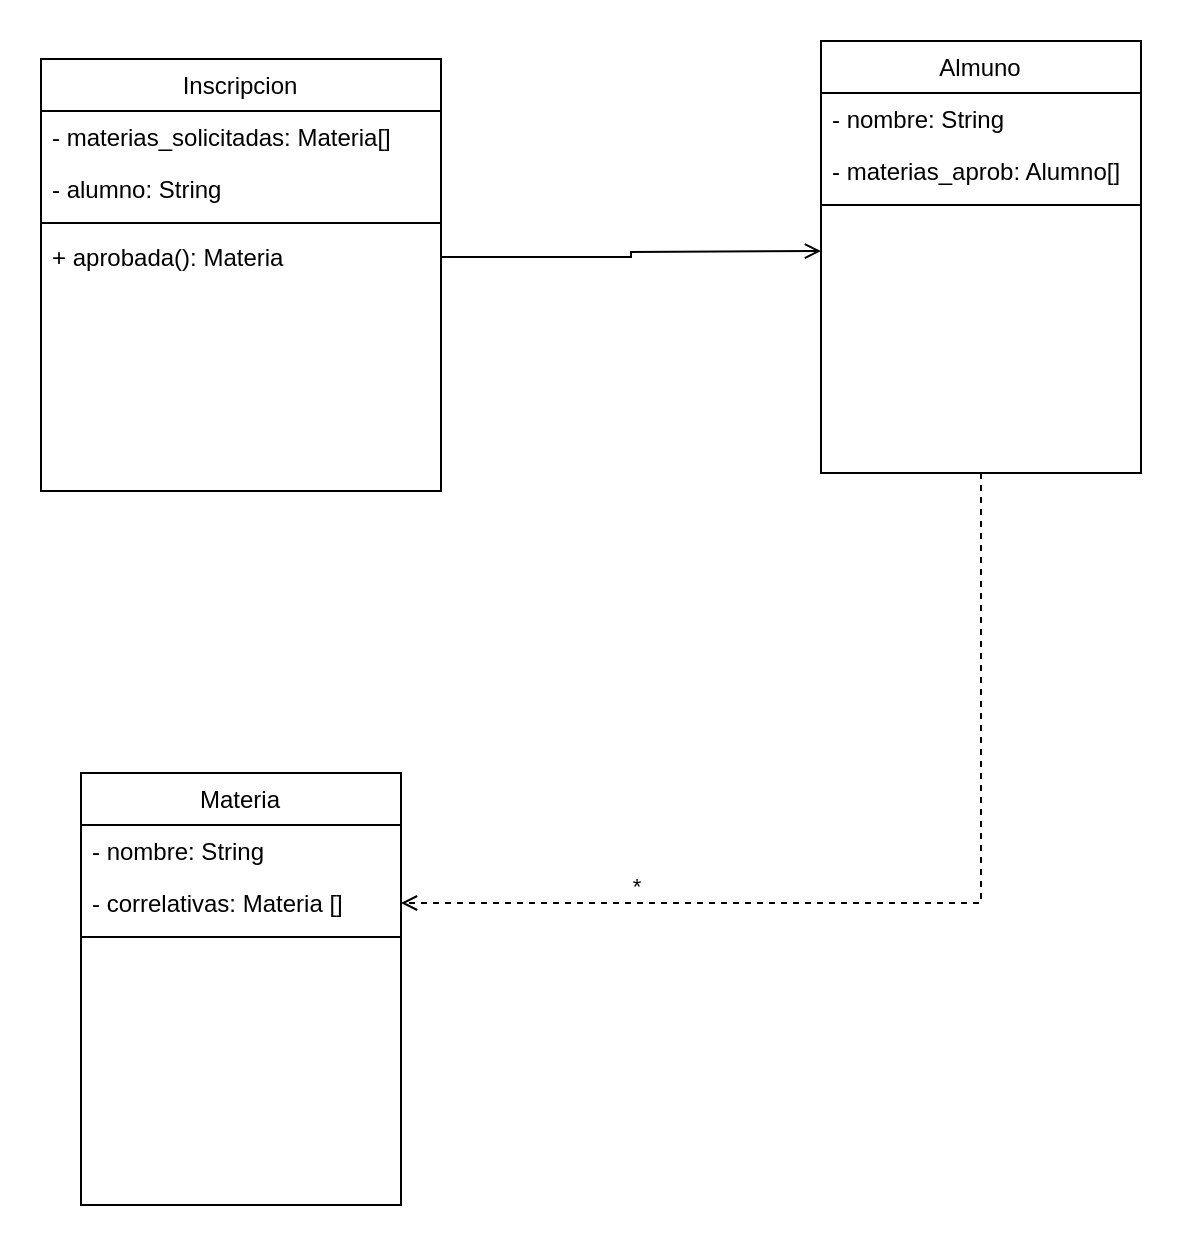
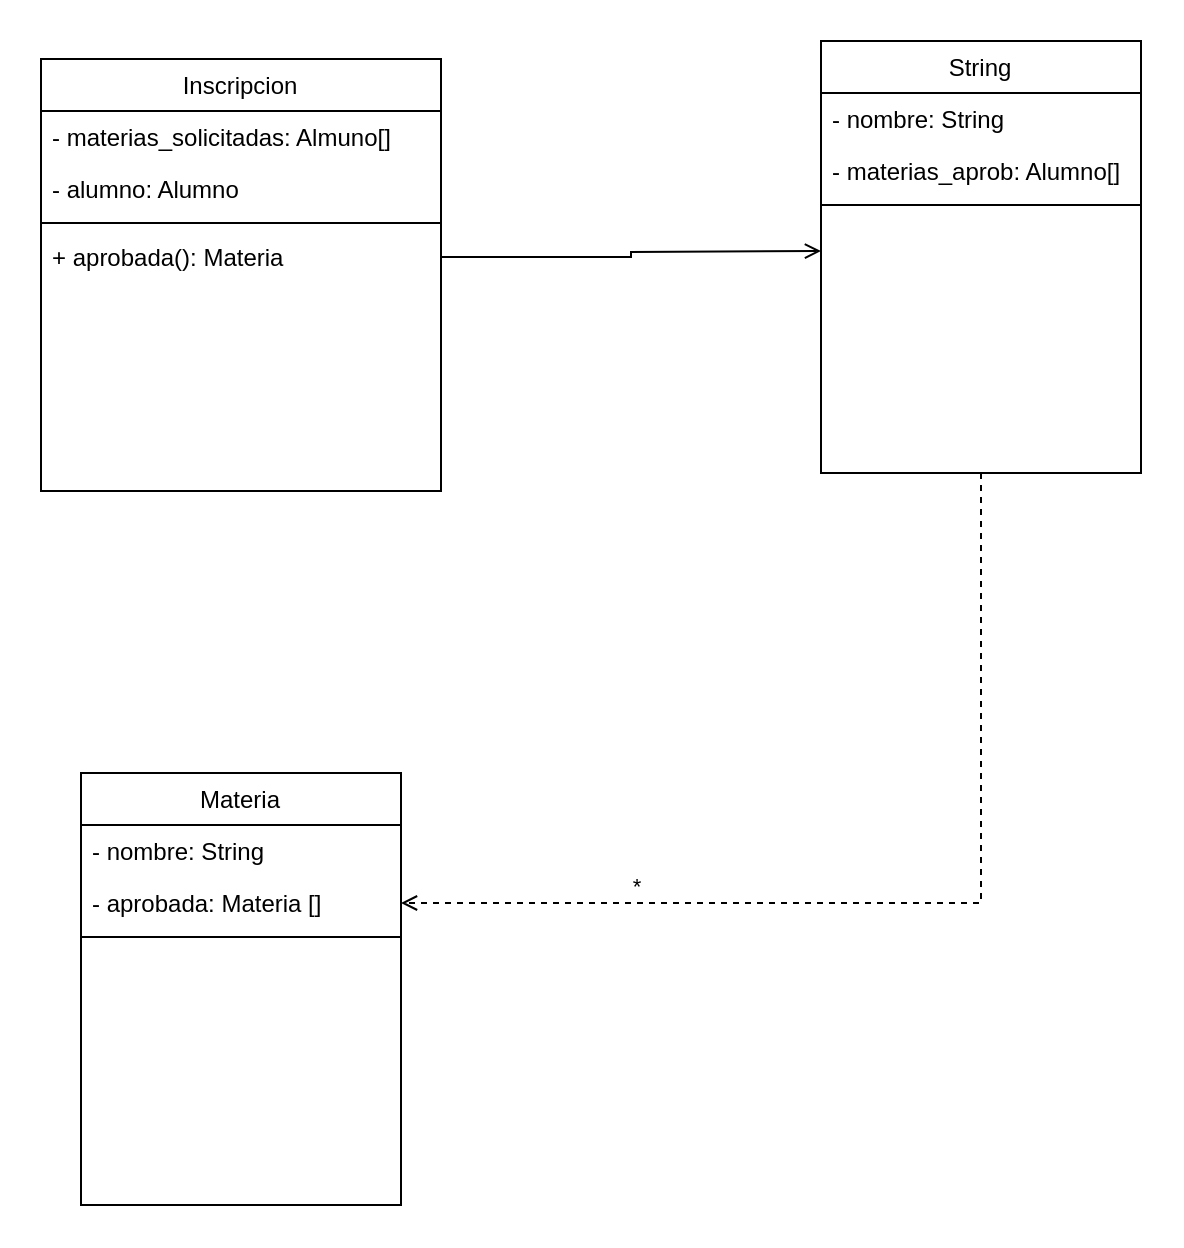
  <mxCell id="0" />
  <mxCell id="1" parent="0" />
  <mxCell id="2" value="Inscripcion" style="swimlane;fontStyle=0;align=center;verticalAlign=top;childLayout=stackLayout;horizontal=1;startSize=26;horizontalStack=0;resizeParent=1;resizeLast=0;collapsible=1;marginBottom=0;rounded=0;shadow=0;strokeWidth=1;" parent="1" vertex="1"><mxGeometry x="20" y="29" width="200" height="216" as="geometry"><mxRectangle x="550" y="140" width="160" height="26" as="alternateBounds" /></mxGeometry></mxCell>
- <mxCell id="3" value="- materias_solicitadas: Materia[]" style="text;align=left;verticalAlign=top;spacingLeft=4;spacingRight=4;overflow=hidden;rotatable=0;points=[[0,0.5],[1,0.5]];portConstraint=eastwest;" parent="2" vertex="1"><mxGeometry y="26" width="200" height="26" as="geometry" /></mxCell>
- <mxCell id="4" value="- alumno: String" style="text;align=left;verticalAlign=top;spacingLeft=4;spacingRight=4;overflow=hidden;rotatable=0;points=[[0,0.5],[1,0.5]];portConstraint=eastwest;" parent="2" vertex="1"><mxGeometry y="52" width="200" height="26" as="geometry" /></mxCell>
+ <mxCell id="3" value="- materias_solicitadas: Almuno[]" style="text;align=left;verticalAlign=top;spacingLeft=4;spacingRight=4;overflow=hidden;rotatable=0;points=[[0,0.5],[1,0.5]];portConstraint=eastwest;" parent="2" vertex="1"><mxGeometry y="26" width="200" height="26" as="geometry" /></mxCell>
+ <mxCell id="4" value="- alumno: Alumno" style="text;align=left;verticalAlign=top;spacingLeft=4;spacingRight=4;overflow=hidden;rotatable=0;points=[[0,0.5],[1,0.5]];portConstraint=eastwest;" parent="2" vertex="1"><mxGeometry y="52" width="200" height="26" as="geometry" /></mxCell>
  <mxCell id="5" value="" style="line;html=1;strokeWidth=1;align=left;verticalAlign=middle;spacingTop=-1;spacingLeft=3;spacingRight=3;rotatable=0;labelPosition=right;points=[];portConstraint=eastwest;" parent="2" vertex="1"><mxGeometry y="78" width="200" height="8" as="geometry" /></mxCell>
  <mxCell id="6" value="+ aprobada(): Materia" style="text;align=left;verticalAlign=top;spacingLeft=4;spacingRight=4;overflow=hidden;rotatable=0;points=[[0,0.5],[1,0.5]];portConstraint=eastwest;" parent="2" vertex="1"><mxGeometry y="86" width="200" height="26" as="geometry" /></mxCell>
  <mxCell id="7" style="edgeStyle=orthogonalEdgeStyle;rounded=0;orthogonalLoop=1;jettySize=auto;html=1;entryX=1;entryY=0.5;entryDx=0;entryDy=0;endArrow=open;endFill=0;dashed=1;" parent="1" source="9" target="15" edge="1"><mxGeometry relative="1" as="geometry" /></mxCell>
  <mxCell id="8" value="*" style="edgeLabel;html=1;align=center;verticalAlign=middle;resizable=0;points=[];" parent="7" vertex="1" connectable="0"><mxGeometry x="0.365" y="2" relative="1" as="geometry"><mxPoint x="-43" y="-11" as="offset" /></mxGeometry></mxCell>
- <mxCell id="9" value="Almuno" style="swimlane;fontStyle=0;align=center;verticalAlign=top;childLayout=stackLayout;horizontal=1;startSize=26;horizontalStack=0;resizeParent=1;resizeLast=0;collapsible=1;marginBottom=0;rounded=0;shadow=0;strokeWidth=1;" parent="1" vertex="1"><mxGeometry x="410" y="20" width="160" height="216" as="geometry"><mxRectangle x="550" y="140" width="160" height="26" as="alternateBounds" /></mxGeometry></mxCell>
+ <mxCell id="9" value="String" style="swimlane;fontStyle=0;align=center;verticalAlign=top;childLayout=stackLayout;horizontal=1;startSize=26;horizontalStack=0;resizeParent=1;resizeLast=0;collapsible=1;marginBottom=0;rounded=0;shadow=0;strokeWidth=1;" parent="1" vertex="1"><mxGeometry x="410" y="20" width="160" height="216" as="geometry"><mxRectangle x="550" y="140" width="160" height="26" as="alternateBounds" /></mxGeometry></mxCell>
  <mxCell id="10" value="- nombre: String" style="text;align=left;verticalAlign=top;spacingLeft=4;spacingRight=4;overflow=hidden;rotatable=0;points=[[0,0.5],[1,0.5]];portConstraint=eastwest;" parent="9" vertex="1"><mxGeometry y="26" width="160" height="26" as="geometry" /></mxCell>
  <mxCell id="11" value="- materias_aprob: Alumno[]" style="text;align=left;verticalAlign=top;spacingLeft=4;spacingRight=4;overflow=hidden;rotatable=0;points=[[0,0.5],[1,0.5]];portConstraint=eastwest;" parent="9" vertex="1"><mxGeometry y="52" width="160" height="26" as="geometry" /></mxCell>
  <mxCell id="12" value="" style="line;html=1;strokeWidth=1;align=left;verticalAlign=middle;spacingTop=-1;spacingLeft=3;spacingRight=3;rotatable=0;labelPosition=right;points=[];portConstraint=eastwest;" parent="9" vertex="1"><mxGeometry y="78" width="160" height="8" as="geometry" /></mxCell>
  <mxCell id="13" value="Materia" style="swimlane;fontStyle=0;align=center;verticalAlign=top;childLayout=stackLayout;horizontal=1;startSize=26;horizontalStack=0;resizeParent=1;resizeLast=0;collapsible=1;marginBottom=0;rounded=0;shadow=0;strokeWidth=1;" parent="1" vertex="1"><mxGeometry x="40" y="386" width="160" height="216" as="geometry"><mxRectangle x="550" y="140" width="160" height="26" as="alternateBounds" /></mxGeometry></mxCell>
  <mxCell id="14" value="- nombre: String" style="text;align=left;verticalAlign=top;spacingLeft=4;spacingRight=4;overflow=hidden;rotatable=0;points=[[0,0.5],[1,0.5]];portConstraint=eastwest;" parent="13" vertex="1"><mxGeometry y="26" width="160" height="26" as="geometry" /></mxCell>
- <mxCell id="15" value="- correlativas: Materia []" style="text;align=left;verticalAlign=top;spacingLeft=4;spacingRight=4;overflow=hidden;rotatable=0;points=[[0,0.5],[1,0.5]];portConstraint=eastwest;" parent="13" vertex="1"><mxGeometry y="52" width="160" height="26" as="geometry" /></mxCell>
+ <mxCell id="15" value="- aprobada: Materia []" style="text;align=left;verticalAlign=top;spacingLeft=4;spacingRight=4;overflow=hidden;rotatable=0;points=[[0,0.5],[1,0.5]];portConstraint=eastwest;" parent="13" vertex="1"><mxGeometry y="52" width="160" height="26" as="geometry" /></mxCell>
  <mxCell id="16" value="" style="line;html=1;strokeWidth=1;align=left;verticalAlign=middle;spacingTop=-1;spacingLeft=3;spacingRight=3;rotatable=0;labelPosition=right;points=[];portConstraint=eastwest;" parent="13" vertex="1"><mxGeometry y="78" width="160" height="8" as="geometry" /></mxCell>
  <mxCell id="17" style="edgeStyle=orthogonalEdgeStyle;rounded=0;orthogonalLoop=1;jettySize=auto;html=1;exitX=1;exitY=0.5;exitDx=0;exitDy=0;endArrow=open;endFill=0;" parent="1" source="6" edge="1"><mxGeometry relative="1" as="geometry"><mxPoint x="410" y="125" as="targetPoint" /></mxGeometry></mxCell>
